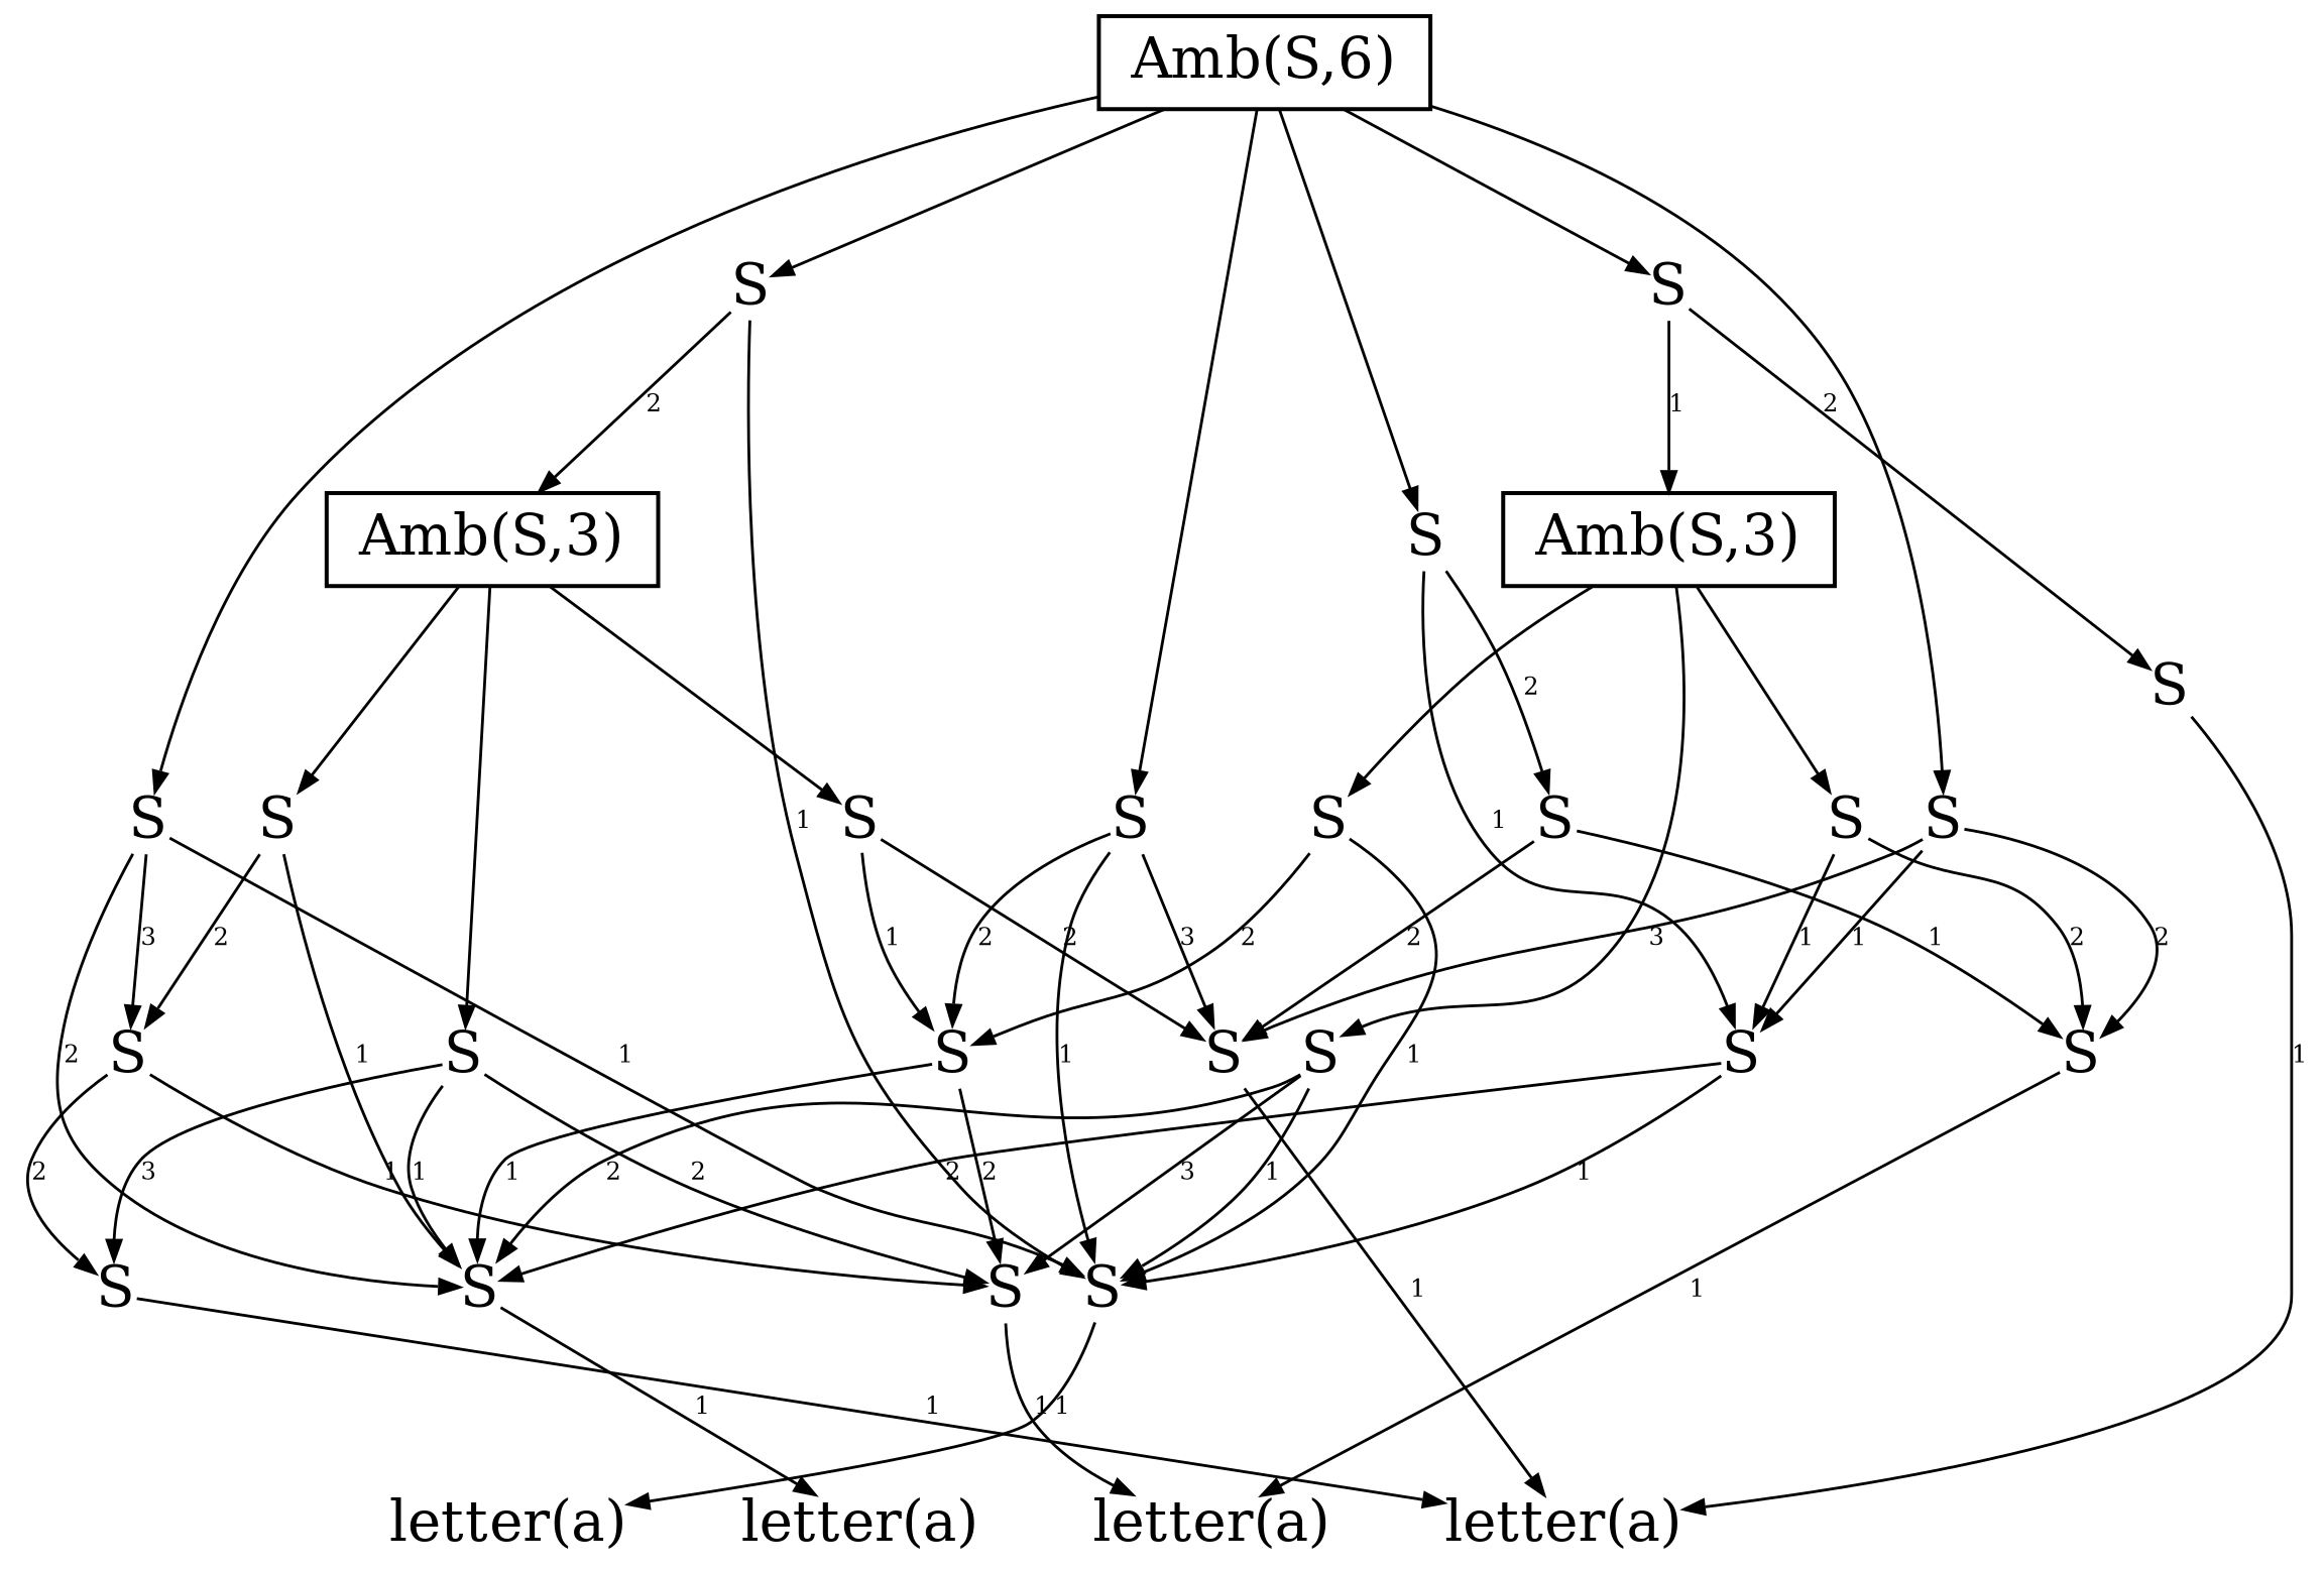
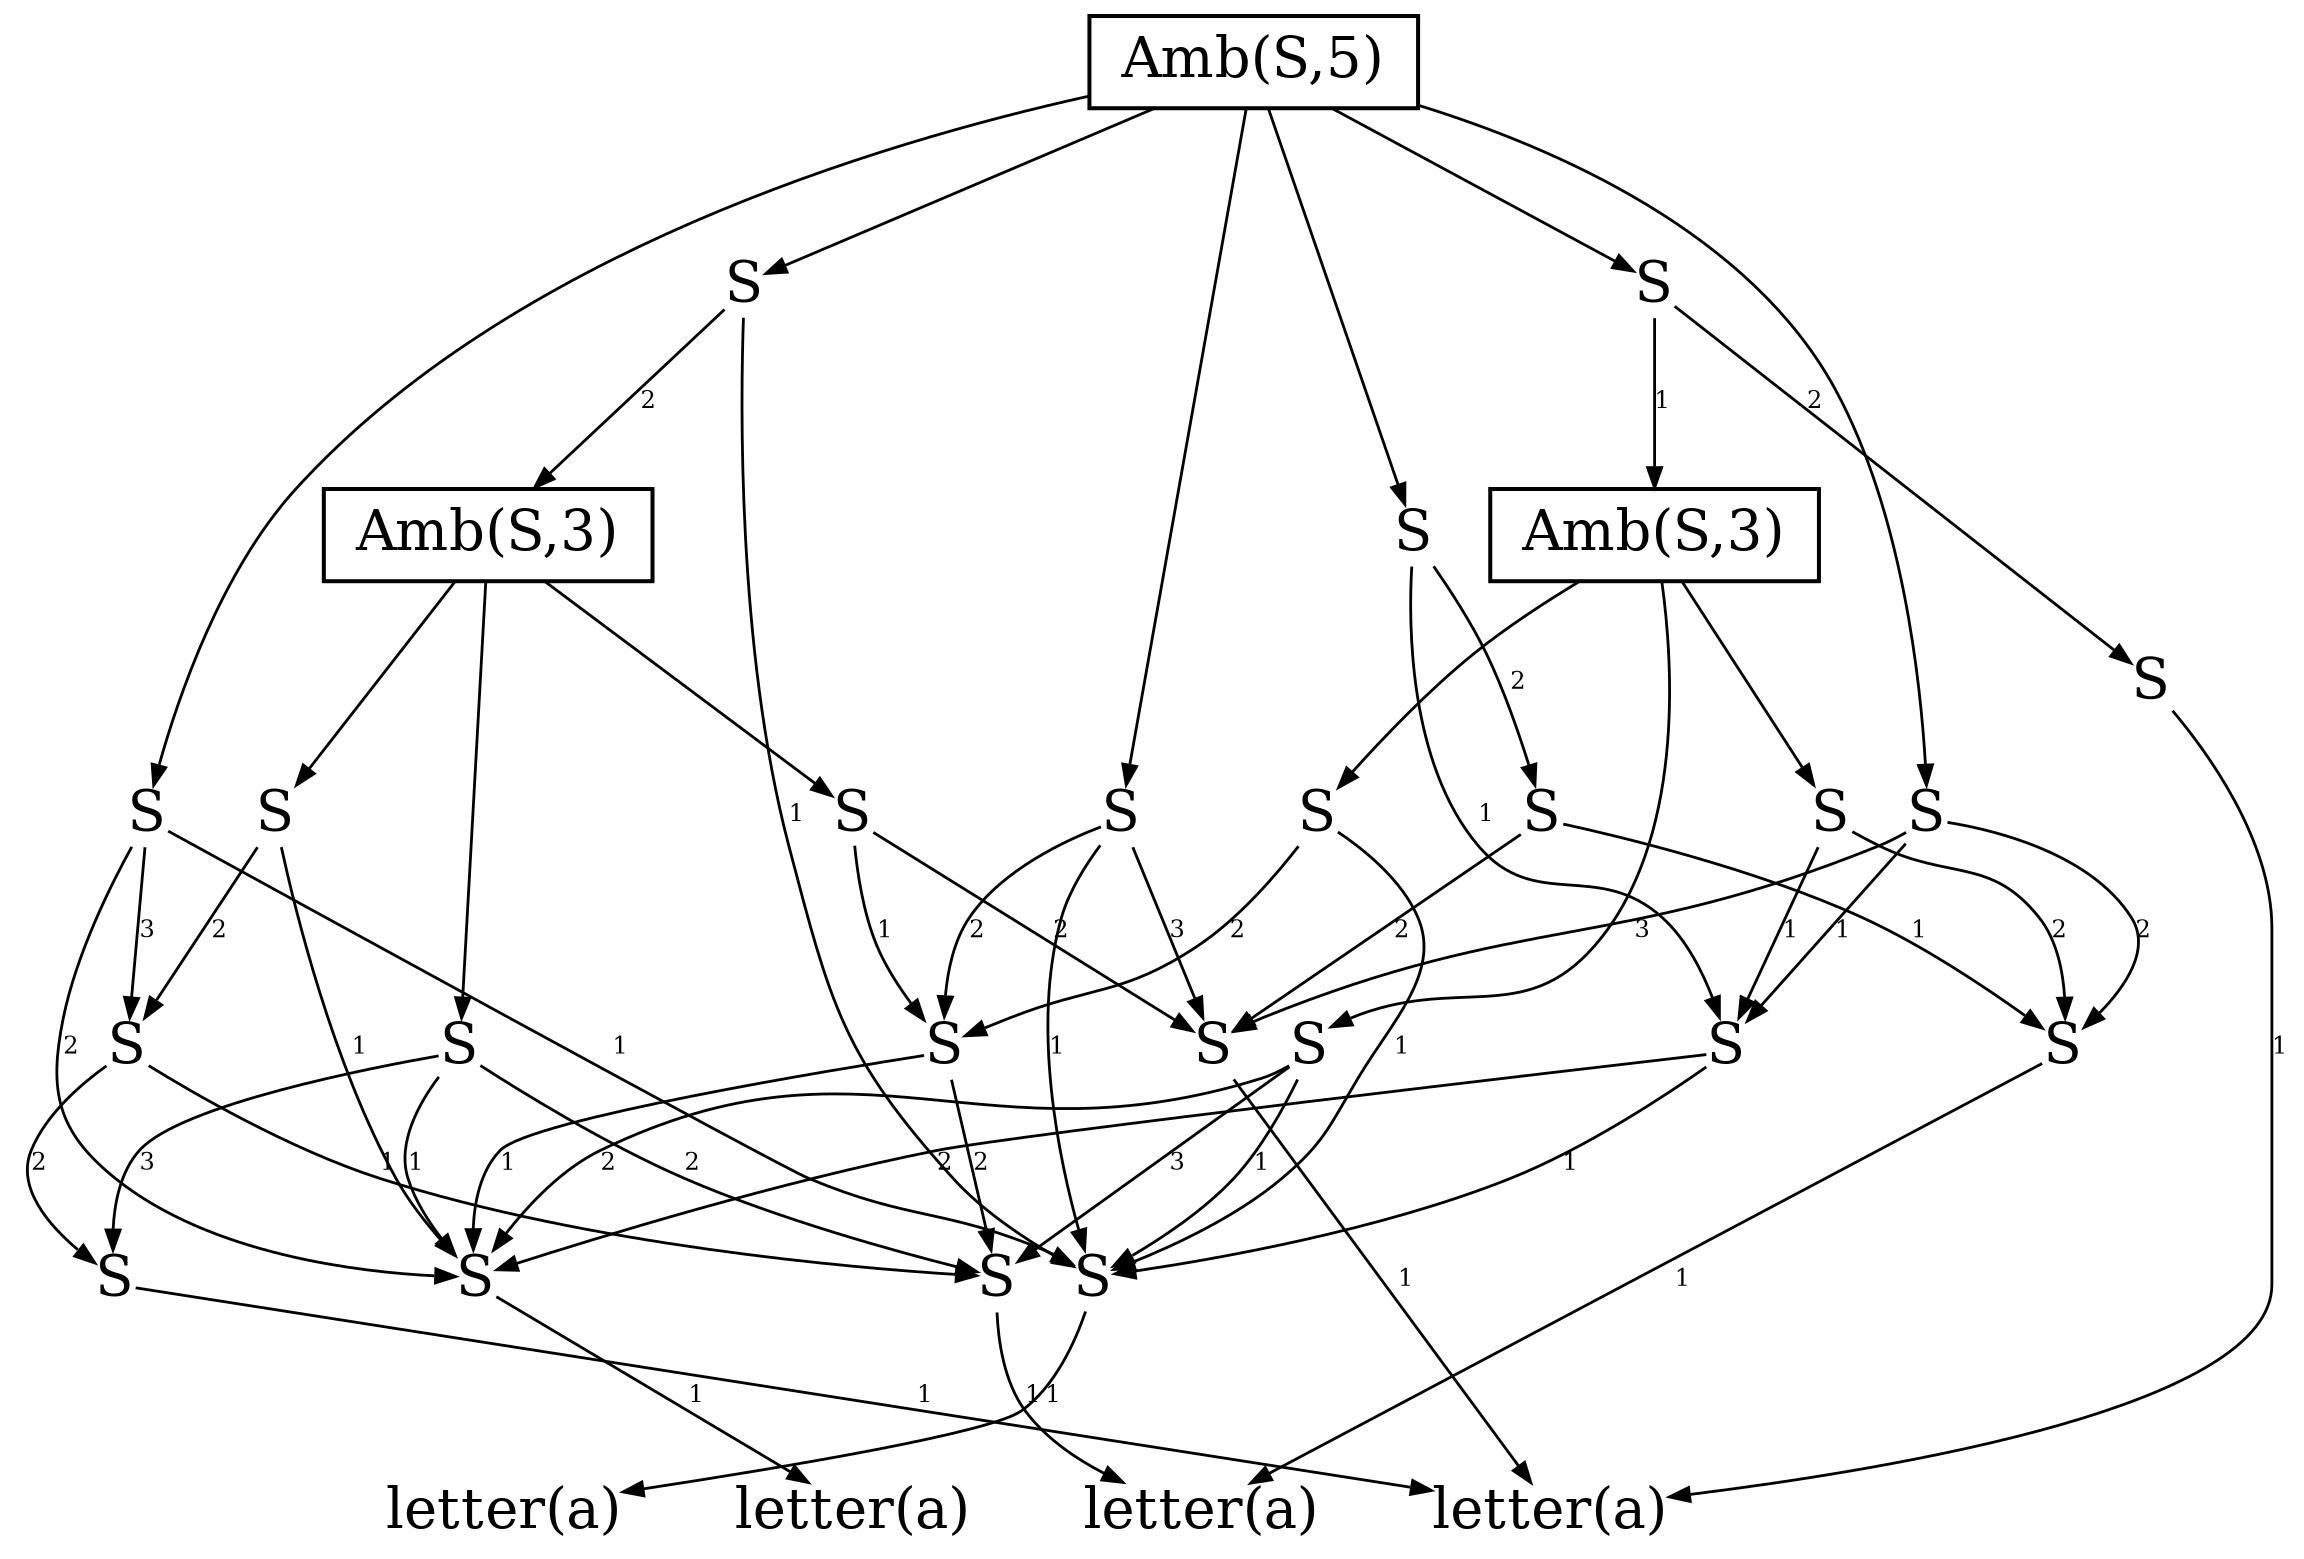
  digraph {
    fontname="Bitstream Vera Sans"
    fontsize=8
    nodesep=0.2
    rankdir=TD
    node [shape=plain]
    edge [arrowsize=.5 arrowtail=empty dir=black fontsize=6 penwidth=0.7]
    n1 [height=0.1 label="letter(a)" width=0.1]
    n2 [height=0.1 label="letter(a)" width=0.1]
    n3 [height=0.1 label="letter(a)" width=0.1]
    n4 [height=0.1 label="letter(a)" width=0.1]
-   n5 [height=0.1 label="Amb(S,6)" shape=box width=0.1]
+   n5 [height=0.1 label="Amb(S,5)" shape=box width=0.1]
    n6 [height=0.1 label=S width=0.1]
    n7 [height=0.1 label=S width=0.1]
    n8 [height=0.1 label=S width=0.1]
    n9 [height=0.1 label=S width=0.1]
    n10 [height=0.1 label=S width=0.1]
    n11 [height=0.1 label=S width=0.1]
    n12 [height=0.1 label="Amb(S,3)" shape=box width=0.1]
    n13 [height=0.1 label=S width=0.1]
    n14 [height=0.1 label=S width=0.1]
    n15 [height=0.1 label=S width=0.1]
    n16 [height=0.1 label=S width=0.1]
    n17 [height=0.1 label=S width=0.1]
    n18 [height=0.1 label=S width=0.1]
    n19 [height=0.1 label=S width=0.1]
    n20 [height=0.1 label=S width=0.1]
    n21 [height=0.1 label=S width=0.1]
    n22 [height=0.1 label=S width=0.1]
    n23 [height=0.1 label="Amb(S,3)" shape=box width=0.1]
    n24 [height=0.1 label=S width=0.1]
    n25 [height=0.1 label=S width=0.1]
    n26 [height=0.1 label=S width=0.1]
    n27 [height=0.1 label=S width=0.1]
    n28 [height=0.1 label=S width=0.1]
    n29 [height=0.1 label=S width=0.1]
    n30 [height=0.1 label=S width=0.1]
    subgraph sub_1 {
      rank=same
      n1
      n2
      n3
      n4
    }
    n1 -> n2 [style=invis]
    n2 -> n3 [style=invis]
    n3 -> n4 [style=invis]
    n5 -> n6
    n5 -> n7
    n5 -> n8
    n5 -> n9
    n5 -> n10
    n5 -> n11
    n6 -> n12 [label=1]
    n6 -> n13 [label=2]
    n7 -> n17 [label=1]
    n7 -> n23 [label=2]
    n8 -> n17 [label=1]
    n8 -> n20 [label=2]
    n8 -> n29 [label=3]
    n9 -> n21 [label=1]
    n9 -> n22 [label=2]
    n9 -> n29 [label=3]
    n10 -> n17 [label=1]
    n10 -> n18 [label=2]
    n10 -> n28 [label=3]
    n11 -> n21 [label=1]
    n11 -> n30 [label=2]
    n12 -> n14
    n12 -> n15
    n12 -> n16
    n13 -> n4 [label=1]
    n14 -> n17 [label=1]
    n14 -> n18 [label=2]
    n14 -> n19 [label=3]
    n15 -> n17 [label=1]
    n15 -> n20 [label=2]
    n16 -> n21 [label=1]
    n16 -> n22 [label=2]
    n17 -> n1 [label=1]
    n18 -> n2 [label=1]
    n19 -> n3 [label=1]
    n20 -> n18 [label=1]
    n20 -> n19 [label=2]
    n21 -> n17 [label=1]
    n21 -> n18 [label=2]
    n22 -> n3 [label=1]
    n23 -> n24
    n23 -> n25
    n23 -> n26
    n24 -> n18 [label=1]
    n24 -> n19 [label=2]
    n24 -> n27 [label=3]
    n25 -> n18 [label=1]
    n25 -> n28 [label=2]
    n26 -> n20 [label=1]
    n26 -> n29 [label=2]
    n27 -> n4 [label=1]
    n28 -> n19 [label=1]
    n28 -> n27 [label=2]
    n29 -> n4 [label=1]
    n30 -> n22 [label=1]
    n30 -> n29 [label=2]
  }
